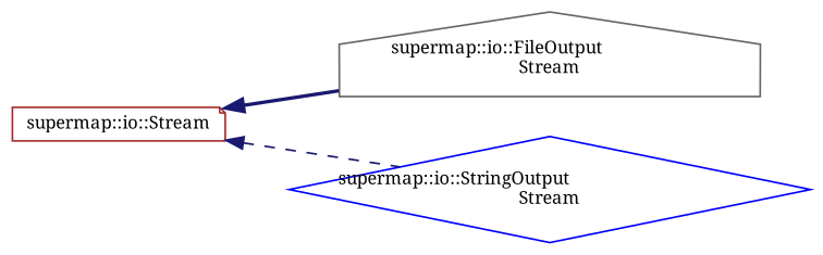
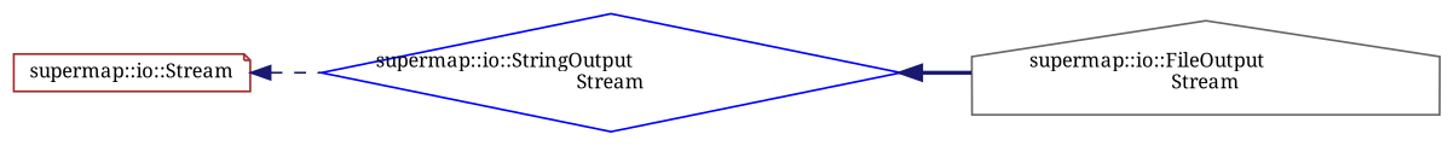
  digraph {
    fontname="Noto Serif"
    rankdir=LR
    node [fillcolor=white fontname="Noto Serif" fontsize=10 style=filled]
    edge [color=midnightblue dir=back fontname="Noto Serif" fontsize=10 labelfontname=Helvetica labelfontsize=10]
    n1 [color=brown height=0.2 label="supermap::io::Stream" shape=note width=0.4]
    n2 [color=gray40 height=0.2 label="supermap::io::FileOutput\lStream" shape=house width=0.4]
    n3 [color=blue height=0.2 label="supermap::io::StringOutput\lStream" shape=diamond width=0.4]
-   n1 -> n2 [style=bold]
+   n3 -> n2 [style=bold]
    n1 -> n3 [style=dashed]
  }
